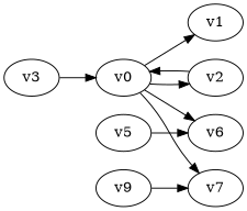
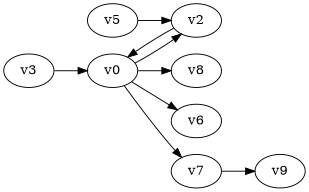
  digraph {
    rankdir=LR
    node [player=1 weight=13]
    v0 [player=0 weight=5]
-   v1 [weight=7]
+   v1 [weight=7 label=v8]
    v2 [player=0 weight=10]
    v6 [player=0]
    v7 [weight=4]
    v3
    v9 [weight=1]
    v5 [weight=6]
    v0 -> v1
    v0 -> v2
    v0 -> v6
    v0 -> v7
    v2 -> v0
-   v9 -> v7
+   v7 -> v9
    v3 -> v0
-   v5 -> v6
+   v5 -> v2
  }
